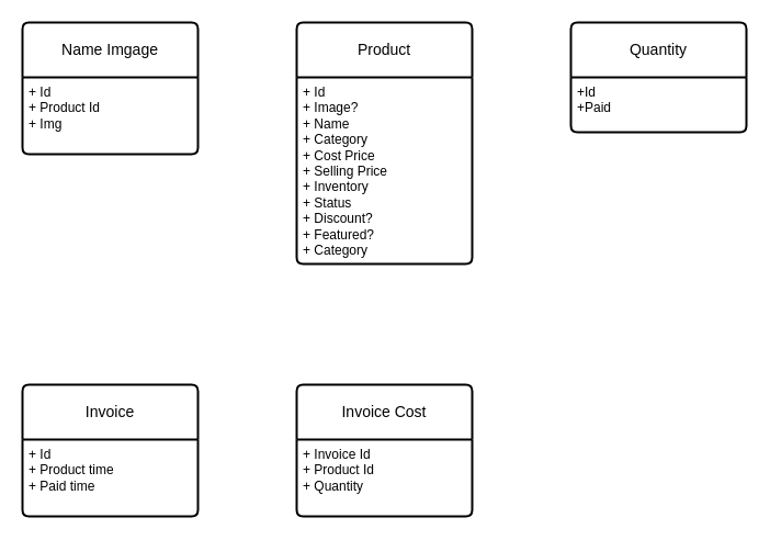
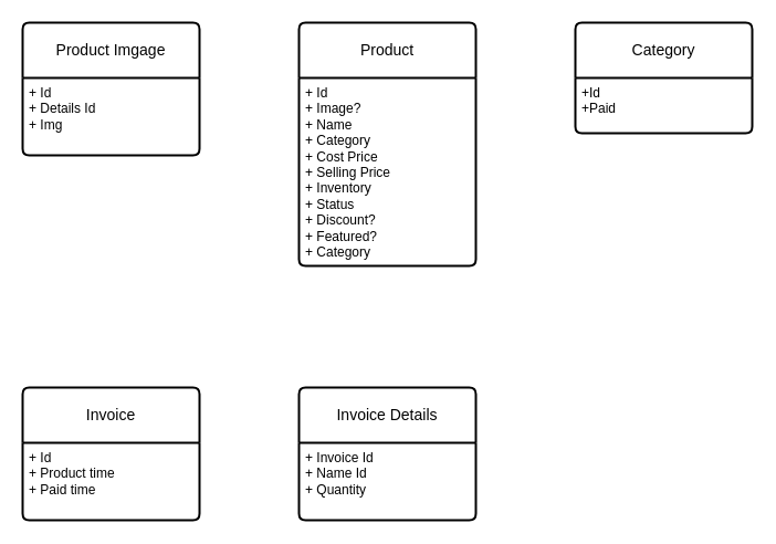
  <mxCell id="0" />
  <mxCell id="1" parent="0" />
  <mxCell id="2" value="Product" style="swimlane;childLayout=stackLayout;horizontal=1;startSize=50;horizontalStack=0;rounded=1;fontSize=14;fontStyle=0;strokeWidth=2;resizeParent=0;resizeLast=1;shadow=0;dashed=0;align=center;arcSize=4;whiteSpace=wrap;html=1;" vertex="1" parent="1"><mxGeometry x="270" y="20" width="160" height="220" as="geometry" /></mxCell>
  <mxCell id="3" value="+ Id&lt;div&gt;+ Image?&lt;/div&gt;&lt;div&gt;+ Name&lt;/div&gt;&lt;div&gt;+ Category&lt;/div&gt;&lt;div&gt;+ Cost Price&lt;/div&gt;&lt;div&gt;+ Selling Price&lt;/div&gt;&lt;div&gt;+ Inventory&lt;/div&gt;&lt;div&gt;+ Status&lt;/div&gt;&lt;div&gt;+ Discount?&lt;/div&gt;&lt;div&gt;+ Featured?&lt;/div&gt;&lt;div&gt;+ Category&lt;/div&gt;" style="align=left;strokeColor=none;fillColor=none;spacingLeft=4;fontSize=12;verticalAlign=top;resizable=0;rotatable=0;part=1;html=1;" vertex="1" parent="2"><mxGeometry y="50" width="160" height="170" as="geometry" /></mxCell>
- <mxCell id="4" value="Name Imgage" style="swimlane;childLayout=stackLayout;horizontal=1;startSize=50;horizontalStack=0;rounded=1;fontSize=14;fontStyle=0;strokeWidth=2;resizeParent=0;resizeLast=1;shadow=0;dashed=0;align=center;arcSize=4;whiteSpace=wrap;html=1;" vertex="1" parent="1"><mxGeometry x="20" y="20" width="160" height="120" as="geometry" /></mxCell>
- <mxCell id="5" value="+ Id&lt;br&gt;+ Product Id&lt;br&gt;+ Img" style="align=left;strokeColor=none;fillColor=none;spacingLeft=4;fontSize=12;verticalAlign=top;resizable=0;rotatable=0;part=1;html=1;" vertex="1" parent="4"><mxGeometry y="50" width="160" height="70" as="geometry" /></mxCell>
- <mxCell id="6" value="Quantity" style="swimlane;childLayout=stackLayout;horizontal=1;startSize=50;horizontalStack=0;rounded=1;fontSize=14;fontStyle=0;strokeWidth=2;resizeParent=0;resizeLast=1;shadow=0;dashed=0;align=center;arcSize=4;whiteSpace=wrap;html=1;" vertex="1" parent="1"><mxGeometry x="520" y="20" width="160" height="100" as="geometry" /></mxCell>
+ <mxCell id="4" value="Product Imgage" style="swimlane;childLayout=stackLayout;horizontal=1;startSize=50;horizontalStack=0;rounded=1;fontSize=14;fontStyle=0;strokeWidth=2;resizeParent=0;resizeLast=1;shadow=0;dashed=0;align=center;arcSize=4;whiteSpace=wrap;html=1;" vertex="1" parent="1"><mxGeometry x="20" y="20" width="160" height="120" as="geometry" /></mxCell>
+ <mxCell id="5" value="+ Id&lt;br&gt;+ Details Id&lt;br&gt;+ Img" style="align=left;strokeColor=none;fillColor=none;spacingLeft=4;fontSize=12;verticalAlign=top;resizable=0;rotatable=0;part=1;html=1;" vertex="1" parent="4"><mxGeometry y="50" width="160" height="70" as="geometry" /></mxCell>
+ <mxCell id="6" value="Category" style="swimlane;childLayout=stackLayout;horizontal=1;startSize=50;horizontalStack=0;rounded=1;fontSize=14;fontStyle=0;strokeWidth=2;resizeParent=0;resizeLast=1;shadow=0;dashed=0;align=center;arcSize=4;whiteSpace=wrap;html=1;" vertex="1" parent="1"><mxGeometry x="520" y="20" width="160" height="100" as="geometry" /></mxCell>
  <mxCell id="7" value="+Id&lt;br&gt;+Paid" style="align=left;strokeColor=none;fillColor=none;spacingLeft=4;fontSize=12;verticalAlign=top;resizable=0;rotatable=0;part=1;html=1;" vertex="1" parent="6"><mxGeometry y="50" width="160" height="50" as="geometry" /></mxCell>
  <mxCell id="8" value="Invoice" style="swimlane;childLayout=stackLayout;horizontal=1;startSize=50;horizontalStack=0;rounded=1;fontSize=14;fontStyle=0;strokeWidth=2;resizeParent=0;resizeLast=1;shadow=0;dashed=0;align=center;arcSize=4;whiteSpace=wrap;html=1;" vertex="1" parent="1"><mxGeometry x="20" y="350" width="160" height="120" as="geometry" /></mxCell>
  <mxCell id="9" value="+ Id&lt;div&gt;+ Product time&lt;br&gt;+ Paid time&lt;/div&gt;" style="align=left;strokeColor=none;fillColor=none;spacingLeft=4;fontSize=12;verticalAlign=top;resizable=0;rotatable=0;part=1;html=1;" vertex="1" parent="8"><mxGeometry y="50" width="160" height="70" as="geometry" /></mxCell>
- <mxCell id="10" value="Invoice Cost" style="swimlane;childLayout=stackLayout;horizontal=1;startSize=50;horizontalStack=0;rounded=1;fontSize=14;fontStyle=0;strokeWidth=2;resizeParent=0;resizeLast=1;shadow=0;dashed=0;align=center;arcSize=4;whiteSpace=wrap;html=1;" vertex="1" parent="1"><mxGeometry x="270" y="350" width="160" height="120" as="geometry" /></mxCell>
- <mxCell id="11" value="+ Invoice Id&lt;br&gt;+ Product Id&lt;br&gt;+ Quantity" style="align=left;strokeColor=none;fillColor=none;spacingLeft=4;fontSize=12;verticalAlign=top;resizable=0;rotatable=0;part=1;html=1;" vertex="1" parent="10"><mxGeometry y="50" width="160" height="70" as="geometry" /></mxCell>
+ <mxCell id="10" value="Invoice Details" style="swimlane;childLayout=stackLayout;horizontal=1;startSize=50;horizontalStack=0;rounded=1;fontSize=14;fontStyle=0;strokeWidth=2;resizeParent=0;resizeLast=1;shadow=0;dashed=0;align=center;arcSize=4;whiteSpace=wrap;html=1;" vertex="1" parent="1"><mxGeometry x="270" y="350" width="160" height="120" as="geometry" /></mxCell>
+ <mxCell id="11" value="+ Invoice Id&lt;br&gt;+ Name Id&lt;br&gt;+ Quantity" style="align=left;strokeColor=none;fillColor=none;spacingLeft=4;fontSize=12;verticalAlign=top;resizable=0;rotatable=0;part=1;html=1;" vertex="1" parent="10"><mxGeometry y="50" width="160" height="70" as="geometry" /></mxCell>
